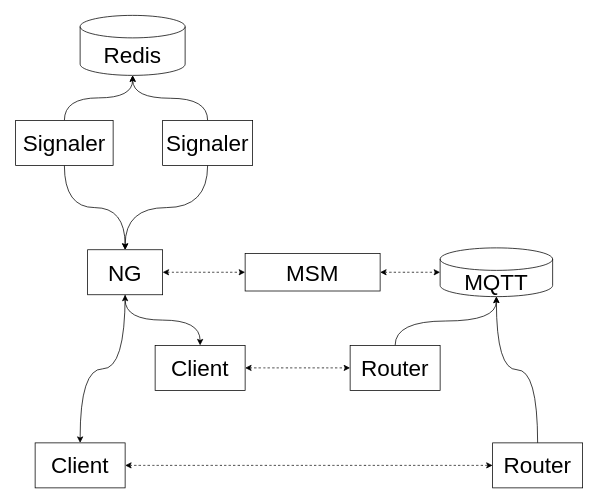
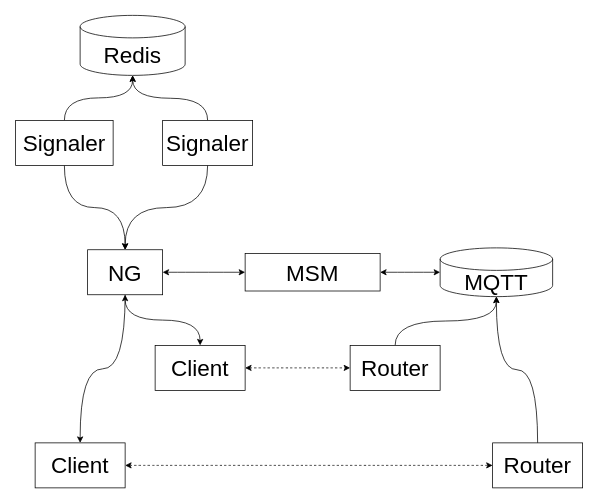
  <mxCell id="0" />
  <mxCell id="1" parent="0" />
  <mxCell id="2" value="Redis" style="shape=cylinder3;whiteSpace=wrap;html=1;boundedLbl=1;backgroundOutline=1;size=15;fontSize=30;" vertex="1" parent="1"><mxGeometry x="106" y="20" width="140" height="80" as="geometry" /></mxCell>
- <mxCell id="3" style="edgeStyle=orthogonalEdgeStyle;curved=1;rounded=0;orthogonalLoop=1;jettySize=auto;html=1;exitX=1;exitY=0.5;exitDx=0;exitDy=0;entryX=0;entryY=0.5;entryDx=0;entryDy=0;fontSize=30;startArrow=classic;startFill=1;dashed=1;" edge="1" parent="1" source="5" target="13"><mxGeometry relative="1" as="geometry" /></mxCell>
+ <mxCell id="3" style="edgeStyle=orthogonalEdgeStyle;curved=1;rounded=0;orthogonalLoop=1;jettySize=auto;html=1;exitX=1;exitY=0.5;exitDx=0;exitDy=0;entryX=0;entryY=0.5;entryDx=0;entryDy=0;fontSize=30;startArrow=classic;startFill=1;" edge="1" parent="1" source="5" target="13"><mxGeometry relative="1" as="geometry" /></mxCell>
  <mxCell id="4" style="edgeStyle=orthogonalEdgeStyle;curved=1;rounded=0;orthogonalLoop=1;jettySize=auto;html=1;exitX=0.5;exitY=1;exitDx=0;exitDy=0;entryX=0.5;entryY=0;entryDx=0;entryDy=0;fontSize=30;" edge="1" parent="1" source="5" target="23"><mxGeometry relative="1" as="geometry" /></mxCell>
  <mxCell id="5" value="NG" style="rounded=0;whiteSpace=wrap;html=1;fontSize=30;" vertex="1" parent="1"><mxGeometry x="116" y="332.5" width="100" height="60" as="geometry" /></mxCell>
  <mxCell id="6" style="edgeStyle=orthogonalEdgeStyle;curved=1;rounded=0;orthogonalLoop=1;jettySize=auto;html=1;exitX=0.5;exitY=1;exitDx=0;exitDy=0;entryX=0.5;entryY=0;entryDx=0;entryDy=0;fontSize=30;" edge="1" parent="1" source="8" target="5"><mxGeometry relative="1" as="geometry" /></mxCell>
  <mxCell id="7" style="edgeStyle=orthogonalEdgeStyle;curved=1;rounded=0;orthogonalLoop=1;jettySize=auto;html=1;exitX=0.5;exitY=0;exitDx=0;exitDy=0;entryX=0.5;entryY=1;entryDx=0;entryDy=0;entryPerimeter=0;fontSize=30;" edge="1" parent="1" source="8" target="2"><mxGeometry relative="1" as="geometry" /></mxCell>
  <mxCell id="8" value="&lt;span&gt;Signaler&lt;/span&gt;" style="rounded=0;whiteSpace=wrap;html=1;fontSize=30;" vertex="1" parent="1"><mxGeometry x="20" y="160" width="130" height="60" as="geometry" /></mxCell>
  <mxCell id="9" style="edgeStyle=orthogonalEdgeStyle;curved=1;rounded=0;orthogonalLoop=1;jettySize=auto;html=1;exitX=0.5;exitY=1;exitDx=0;exitDy=0;fontSize=30;" edge="1" parent="1" source="11" target="5"><mxGeometry relative="1" as="geometry" /></mxCell>
  <mxCell id="10" style="edgeStyle=orthogonalEdgeStyle;curved=1;rounded=0;orthogonalLoop=1;jettySize=auto;html=1;exitX=0.5;exitY=0;exitDx=0;exitDy=0;fontSize=30;" edge="1" parent="1" source="11"><mxGeometry relative="1" as="geometry"><mxPoint x="176" y="100" as="targetPoint" /></mxGeometry></mxCell>
  <mxCell id="11" value="&lt;span&gt;Signaler&lt;/span&gt;" style="rounded=0;whiteSpace=wrap;html=1;fontSize=30;" vertex="1" parent="1"><mxGeometry x="216" y="160" width="120" height="60" as="geometry" /></mxCell>
- <mxCell id="12" style="edgeStyle=orthogonalEdgeStyle;curved=1;rounded=0;orthogonalLoop=1;jettySize=auto;html=1;exitX=1;exitY=0.5;exitDx=0;exitDy=0;fontSize=30;startArrow=classic;startFill=1;dashed=1;" edge="1" parent="1" source="13" target="18"><mxGeometry relative="1" as="geometry" /></mxCell>
+ <mxCell id="12" style="edgeStyle=orthogonalEdgeStyle;curved=1;rounded=0;orthogonalLoop=1;jettySize=auto;html=1;exitX=1;exitY=0.5;exitDx=0;exitDy=0;fontSize=30;startArrow=classic;startFill=1;" edge="1" parent="1" source="13" target="18"><mxGeometry relative="1" as="geometry" /></mxCell>
  <mxCell id="13" value="MSM" style="rounded=0;whiteSpace=wrap;html=1;fontSize=30;" vertex="1" parent="1"><mxGeometry x="326" y="337.5" width="180" height="50" as="geometry" /></mxCell>
  <mxCell id="14" style="edgeStyle=orthogonalEdgeStyle;curved=1;rounded=0;orthogonalLoop=1;jettySize=auto;html=1;exitX=0.5;exitY=0;exitDx=0;exitDy=0;entryX=0.5;entryY=1;entryDx=0;entryDy=0;fontSize=30;entryPerimeter=0;" edge="1" parent="1" source="15" target="18"><mxGeometry relative="1" as="geometry" /></mxCell>
  <mxCell id="15" value="Router" style="rounded=0;whiteSpace=wrap;html=1;fontSize=30;" vertex="1" parent="1"><mxGeometry x="656" y="590" width="120" height="60" as="geometry" /></mxCell>
  <mxCell id="16" style="edgeStyle=orthogonalEdgeStyle;curved=1;rounded=0;orthogonalLoop=1;jettySize=auto;html=1;exitX=0.5;exitY=0;exitDx=0;exitDy=0;entryX=0.5;entryY=1;entryDx=0;entryDy=0;fontSize=30;entryPerimeter=0;" edge="1" parent="1" source="17" target="18"><mxGeometry relative="1" as="geometry" /></mxCell>
  <mxCell id="17" value="Router" style="rounded=0;whiteSpace=wrap;html=1;fontSize=30;" vertex="1" parent="1"><mxGeometry x="466" y="460" width="120" height="60" as="geometry" /></mxCell>
  <mxCell id="18" value="MQTT" style="shape=cylinder3;whiteSpace=wrap;html=1;boundedLbl=1;backgroundOutline=1;size=15;fontSize=30;" vertex="1" parent="1"><mxGeometry x="586" y="330" width="150" height="65" as="geometry" /></mxCell>
  <mxCell id="19" style="edgeStyle=orthogonalEdgeStyle;curved=1;rounded=0;orthogonalLoop=1;jettySize=auto;html=1;exitX=0.5;exitY=0;exitDx=0;exitDy=0;entryX=0.5;entryY=1;entryDx=0;entryDy=0;fontSize=30;startArrow=classic;startFill=1;" edge="1" parent="1" source="21" target="5"><mxGeometry relative="1" as="geometry" /></mxCell>
  <mxCell id="20" style="edgeStyle=orthogonalEdgeStyle;curved=1;rounded=0;orthogonalLoop=1;jettySize=auto;html=1;exitX=1;exitY=0.5;exitDx=0;exitDy=0;entryX=0;entryY=0.5;entryDx=0;entryDy=0;fontSize=30;dashed=1;startArrow=classic;startFill=1;endArrow=classic;endFill=1;" edge="1" parent="1" source="21" target="17"><mxGeometry relative="1" as="geometry" /></mxCell>
  <mxCell id="21" value="Client" style="rounded=0;whiteSpace=wrap;html=1;fontSize=30;" vertex="1" parent="1"><mxGeometry x="206" y="460" width="120" height="60" as="geometry" /></mxCell>
  <mxCell id="22" style="edgeStyle=orthogonalEdgeStyle;curved=1;rounded=0;orthogonalLoop=1;jettySize=auto;html=1;exitX=1;exitY=0.5;exitDx=0;exitDy=0;entryX=0;entryY=0.5;entryDx=0;entryDy=0;dashed=1;startArrow=classic;startFill=1;endArrow=classic;endFill=1;fontSize=30;" edge="1" parent="1" source="23" target="15"><mxGeometry relative="1" as="geometry" /></mxCell>
  <mxCell id="23" value="Client" style="rounded=0;whiteSpace=wrap;html=1;fontSize=30;" vertex="1" parent="1"><mxGeometry x="46" y="590" width="120" height="60" as="geometry" /></mxCell>
